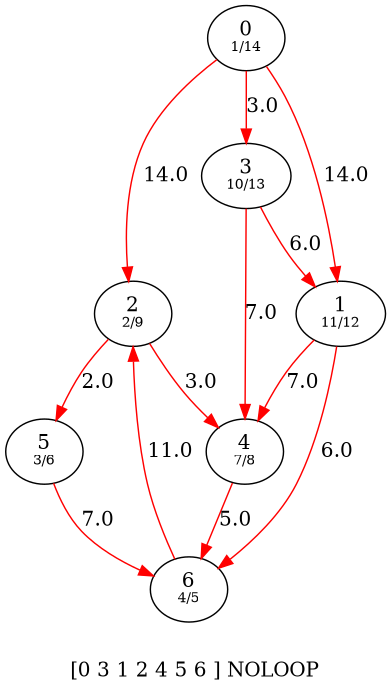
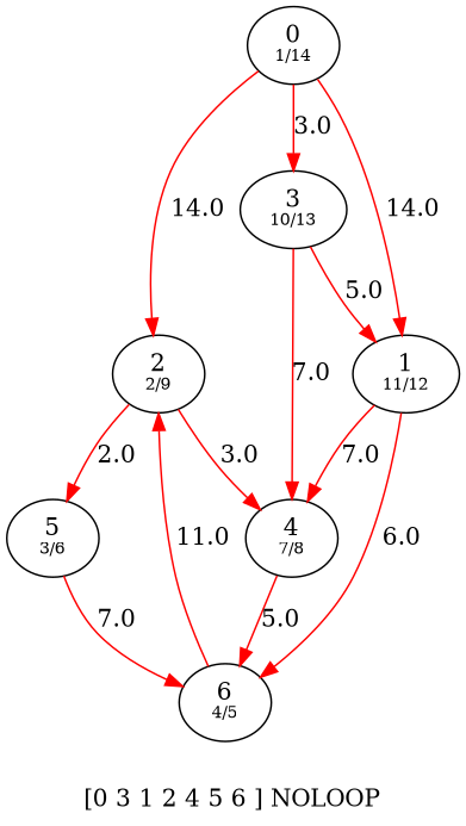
  digraph {
    label="[0 3 1 2 4 5 6 ] NOLOOP"
    edge [color=red]
    n1 [label=<0<BR /><FONT POINT-SIZE="10">1/14</FONT>>]
    n2 [label=<2<BR /><FONT POINT-SIZE="10">2/9</FONT>>]
    n3 [label=<3<BR /><FONT POINT-SIZE="10">10/13</FONT>>]
    n4 [label=<1<BR /><FONT POINT-SIZE="10">11/12</FONT>>]
    n5 [label=<4<BR /><FONT POINT-SIZE="10">7/8</FONT>>]
    n6 [label=<5<BR /><FONT POINT-SIZE="10">3/6</FONT>>]
    n7 [label=<6<BR /><FONT POINT-SIZE="10">4/5</FONT>>]
    n1 -> n2 [label=14.0]
    n1 -> n3 [label=3.0]
    n1 -> n4 [label=14.0]
    n2 -> n5 [label=3.0]
    n2 -> n6 [label=2.0]
-   n3 -> n4 [label=6.0]
+   n3 -> n4 [label=5.0]
    n3 -> n5 [label=7.0]
    n4 -> n5 [label=7.0]
    n4 -> n7 [label=6.0]
    n5 -> n7 [label=5.0]
    n6 -> n7 [label=7.0]
    n7 -> n2 [label=11.0]
  }
